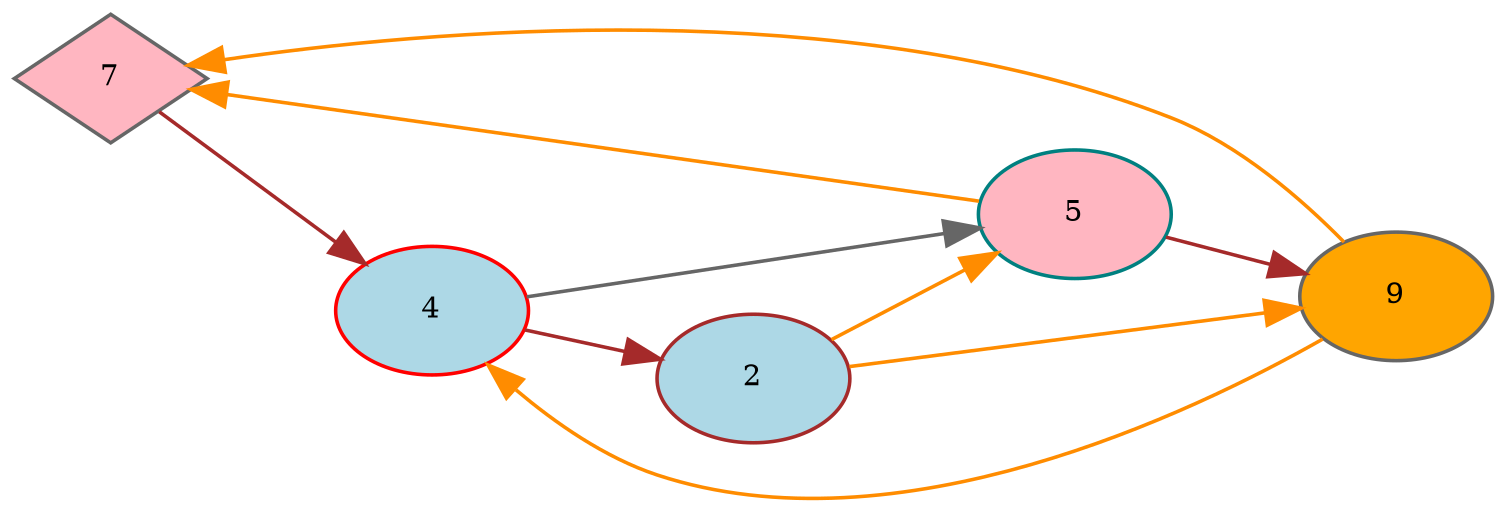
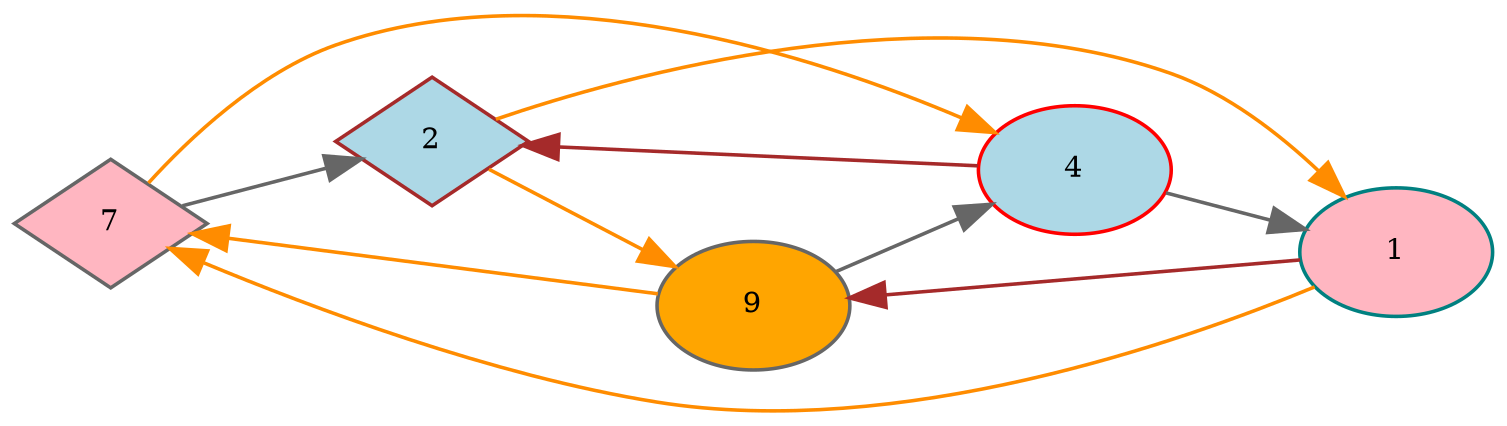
  digraph {
    rankdir=LR
    node [color=gray40 fillcolor=lightpink fontsize=8 shape=ellipse style=filled]
    edge [color=darkorange fontsize=8]
    n1 [label=7 shape=diamond]
-   n2 [color=brown fillcolor=lightblue label=2]
+   n2 [color=brown fillcolor=lightblue label=2 shape=diamond]
    n3 [color=red fillcolor=lightblue label=4]
    n4 [fillcolor=orange label=9]
-   n5 [color=teal label=5]
-   n1 -> n3 [color=brown]
+   n5 [color=teal label=1]
+   n1 -> n2 [color=gray40]
+   n1 -> n3
    n2 -> n4
    n2 -> n5
    n3 -> n2 [color=brown]
    n3 -> n5 [color=gray40]
    n4 -> n1
-   n4 -> n3
+   n4 -> n3 [color=gray40]
    n5 -> n1
    n5 -> n4 [color=brown]
  }
